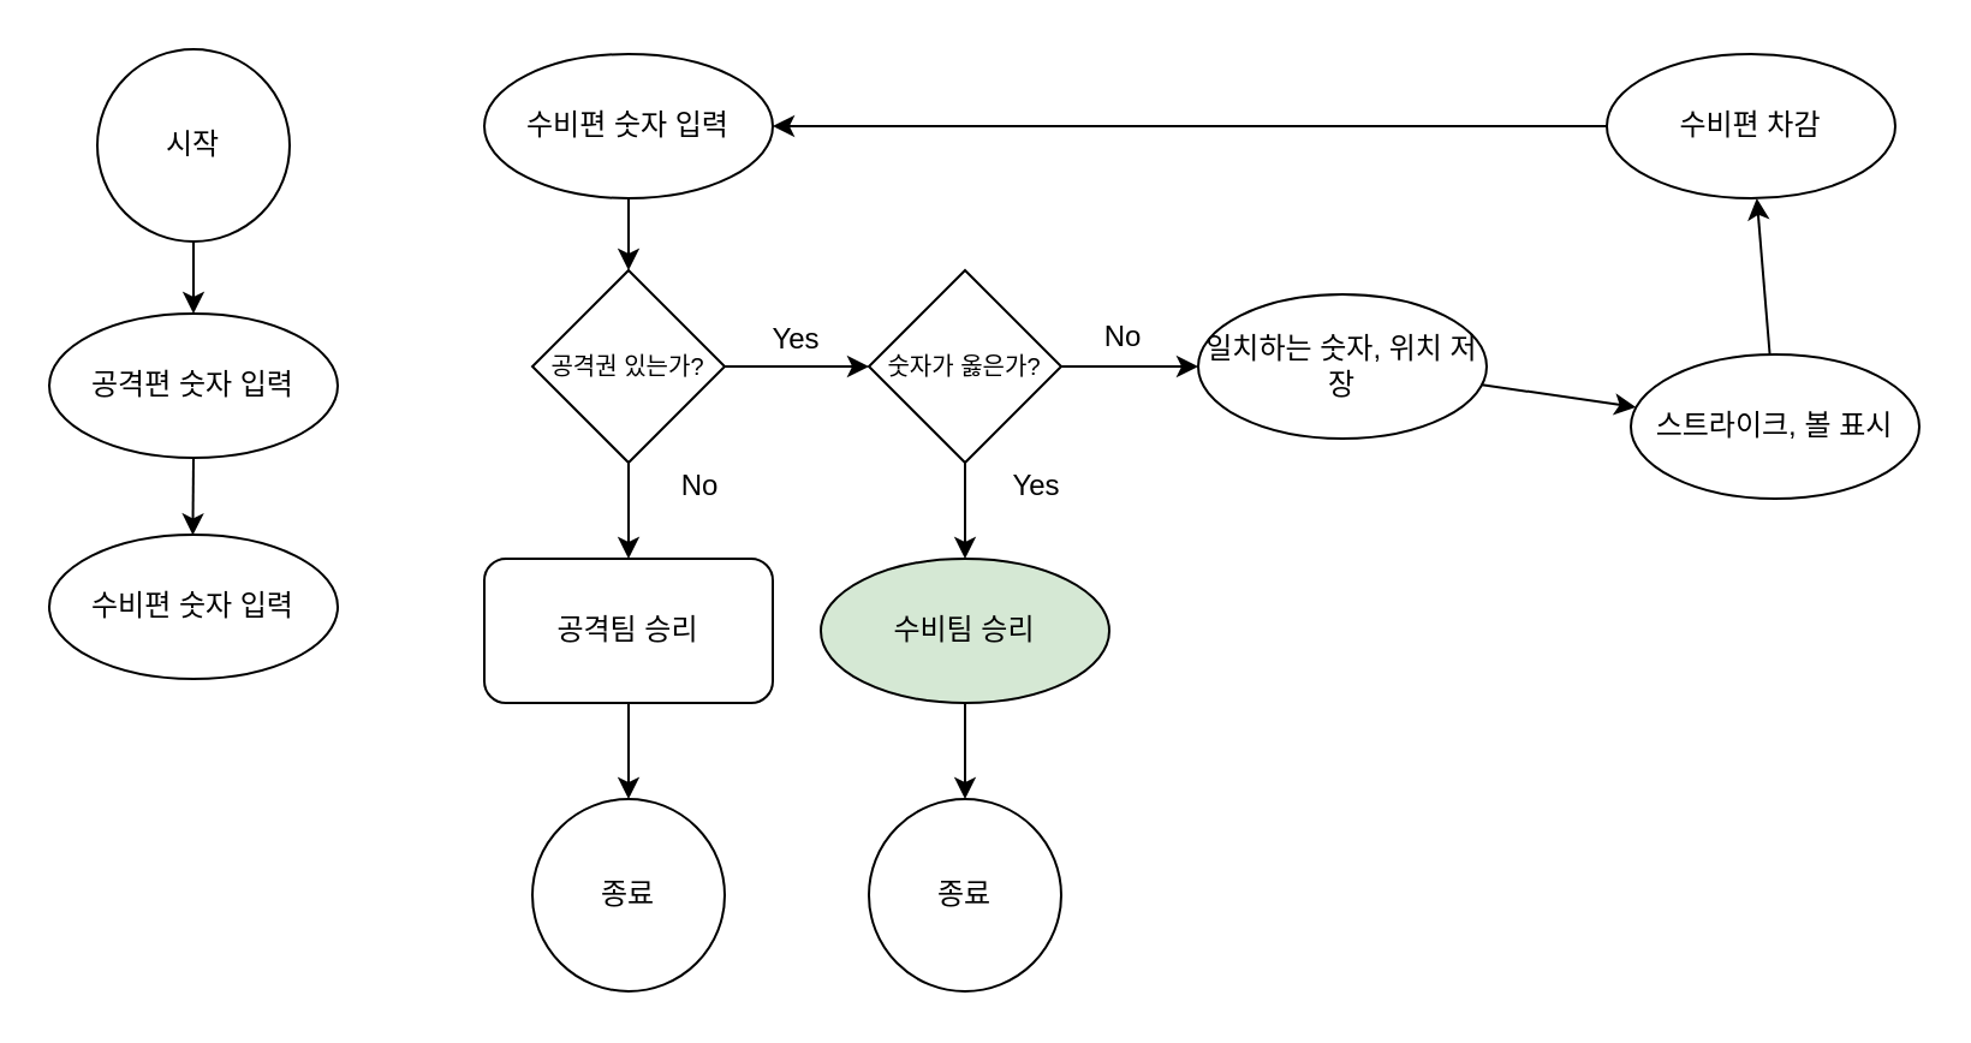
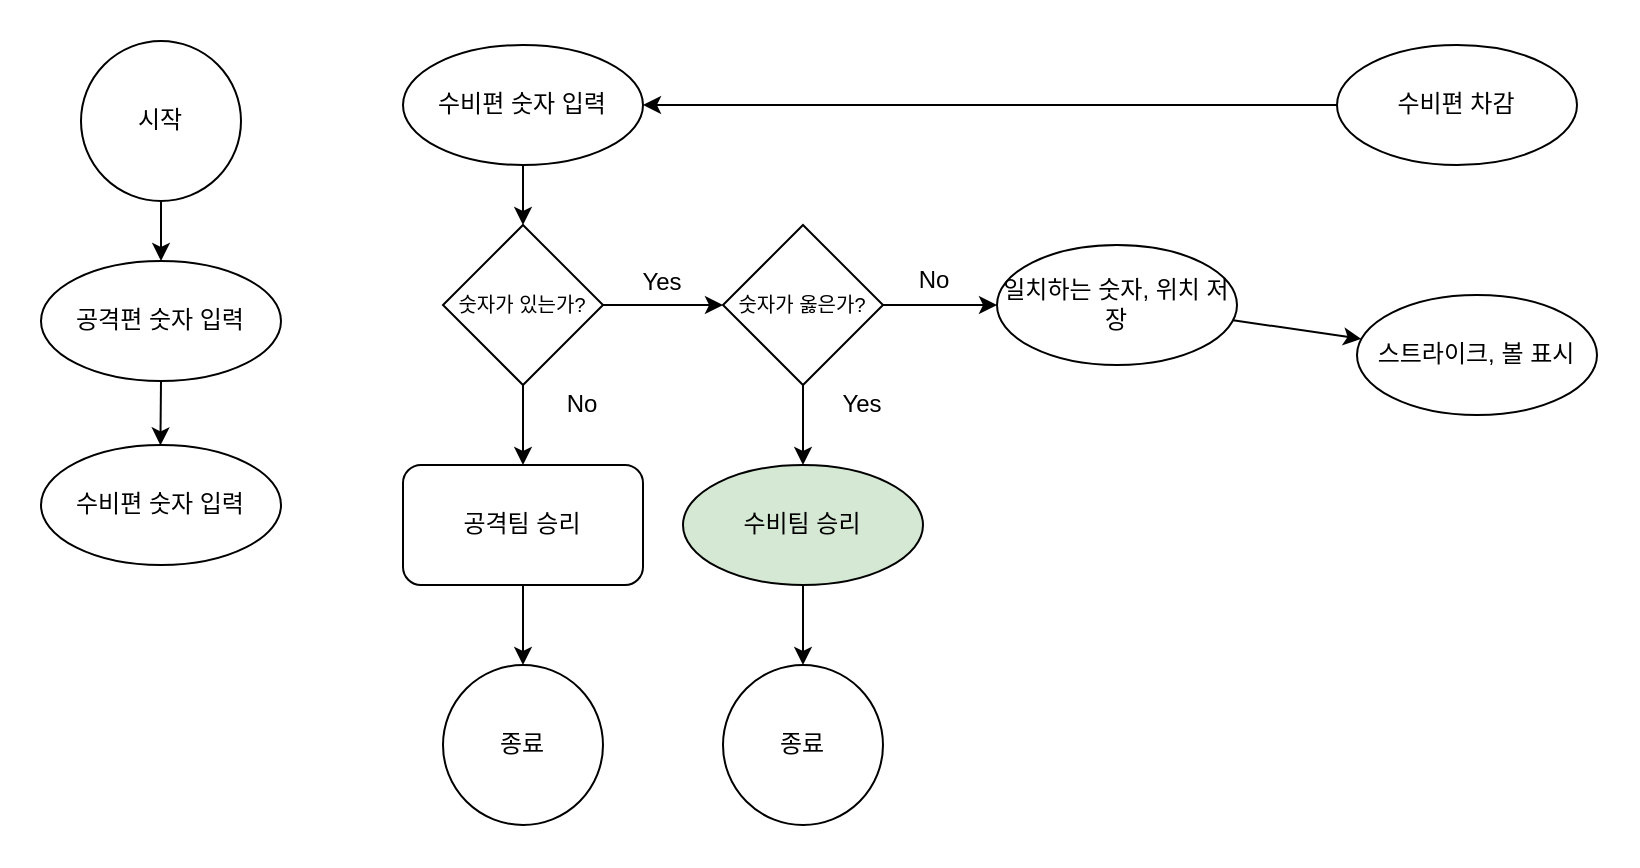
  <mxCell id="0" />
  <mxCell id="1" parent="0" />
  <mxCell id="2" value="" style="edgeStyle=none;html=1;" parent="1" edge="1"><mxGeometry relative="1" as="geometry"><mxPoint x="80" y="100" as="sourcePoint" /><mxPoint x="80" y="130" as="targetPoint" /></mxGeometry></mxCell>
  <mxCell id="3" value="" style="edgeStyle=none;html=1;" parent="1" source="4" edge="1"><mxGeometry relative="1" as="geometry"><mxPoint x="79.695" y="222.203" as="targetPoint" /></mxGeometry></mxCell>
  <mxCell id="4" value="공격편 숫자 입력" style="ellipse;whiteSpace=wrap;html=1;rounded=1;" parent="1" vertex="1"><mxGeometry x="20" y="130" width="120" height="60" as="geometry" /></mxCell>
  <mxCell id="5" value="수비편 숫자 입력" style="ellipse;whiteSpace=wrap;html=1;rounded=1;" parent="1" vertex="1"><mxGeometry x="20" y="222" width="120" height="60" as="geometry" /></mxCell>
  <mxCell id="6" value="" style="edgeStyle=none;html=1;" parent="1" source="7" edge="1"><mxGeometry relative="1" as="geometry"><mxPoint x="261" y="112" as="targetPoint" /></mxGeometry></mxCell>
  <mxCell id="7" value="수비편 숫자 입력" style="ellipse;whiteSpace=wrap;html=1;rounded=1;" parent="1" vertex="1"><mxGeometry x="201" y="22" width="120" height="60" as="geometry" /></mxCell>
  <mxCell id="8" value="시작" style="ellipse;whiteSpace=wrap;html=1;aspect=fixed;overflow=visible;noLabel=0;strokeOpacity=100;" parent="1" vertex="1"><mxGeometry x="40" y="20" width="80" height="80" as="geometry" /></mxCell>
  <mxCell id="9" value="" style="edgeStyle=none;html=1;" parent="1" source="10" target="13" edge="1"><mxGeometry relative="1" as="geometry" /></mxCell>
  <mxCell id="10" value="일치하는 숫자, 위치 저장" style="ellipse;whiteSpace=wrap;html=1;" parent="1" vertex="1"><mxGeometry x="498" y="122" width="120" height="60" as="geometry" /></mxCell>
  <mxCell id="11" value="No" style="text;html=1;strokeColor=none;fillColor=none;align=center;verticalAlign=middle;whiteSpace=wrap;rounded=0;" parent="1" vertex="1"><mxGeometry x="271" y="192" width="40" height="20" as="geometry" /></mxCell>
- <mxCell id="12" value="" style="edgeStyle=none;html=1;" parent="1" source="13" target="15" edge="1"><mxGeometry relative="1" as="geometry" /></mxCell>
  <mxCell id="13" value="스트라이크, 볼 표시" style="ellipse;whiteSpace=wrap;html=1;" parent="1" vertex="1"><mxGeometry x="678" y="147" width="120" height="60" as="geometry" /></mxCell>
  <mxCell id="14" style="edgeStyle=none;html=1;" parent="1" source="15" target="7" edge="1"><mxGeometry relative="1" as="geometry" /></mxCell>
  <mxCell id="15" value="수비편 차감" style="ellipse;whiteSpace=wrap;html=1;" parent="1" vertex="1"><mxGeometry x="668" y="22" width="120" height="60" as="geometry" /></mxCell>
  <mxCell id="16" value="" style="edgeStyle=none;html=1;" parent="1" source="18" target="20" edge="1"><mxGeometry relative="1" as="geometry" /></mxCell>
  <mxCell id="17" value="" style="edgeStyle=none;html=1;" parent="1" source="18" edge="1"><mxGeometry relative="1" as="geometry"><mxPoint x="361" y="152" as="targetPoint" /></mxGeometry></mxCell>
- <mxCell id="18" value="&lt;font style=&quot;font-size: 10px&quot;&gt;공격권 있는가?&lt;/font&gt;" style="rhombus;whiteSpace=wrap;html=1;" parent="1" vertex="1"><mxGeometry x="221" y="112" width="80" height="80" as="geometry" /></mxCell>
+ <mxCell id="18" value="&lt;font style=&quot;font-size: 10px&quot;&gt;숫자가 있는가?&lt;/font&gt;" style="rhombus;whiteSpace=wrap;html=1;" parent="1" vertex="1"><mxGeometry x="221" y="112" width="80" height="80" as="geometry" /></mxCell>
  <mxCell id="19" value="" style="edgeStyle=none;html=1;" parent="1" source="20" target="21" edge="1"><mxGeometry relative="1" as="geometry" /></mxCell>
  <mxCell id="20" value="공격팀 승리" style="whiteSpace=wrap;html=1;rounded=1;" parent="1" vertex="1"><mxGeometry x="201" y="232" width="120" height="60" as="geometry" /></mxCell>
  <mxCell id="21" value="종료" style="ellipse;whiteSpace=wrap;html=1;aspect=fixed;" parent="1" vertex="1"><mxGeometry x="221" y="332" width="80" height="80" as="geometry" /></mxCell>
  <mxCell id="22" value="Yes" style="text;html=1;strokeColor=none;fillColor=none;align=center;verticalAlign=middle;whiteSpace=wrap;rounded=0;" parent="1" vertex="1"><mxGeometry x="311" y="130" width="40" height="22" as="geometry" /></mxCell>
  <mxCell id="23" value="" style="edgeStyle=none;html=1;" edge="1" parent="1" source="25" target="29"><mxGeometry relative="1" as="geometry" /></mxCell>
  <mxCell id="24" value="" style="edgeStyle=none;html=1;" edge="1" parent="1" source="25"><mxGeometry relative="1" as="geometry"><mxPoint x="498" y="152" as="targetPoint" /></mxGeometry></mxCell>
  <mxCell id="25" value="&lt;font style=&quot;font-size: 10px&quot;&gt;숫자가 옳은가?&lt;/font&gt;" style="rhombus;whiteSpace=wrap;html=1;" vertex="1" parent="1"><mxGeometry x="361" y="112" width="80" height="80" as="geometry" /></mxCell>
  <mxCell id="26" value="종료" style="ellipse;whiteSpace=wrap;html=1;aspect=fixed;" vertex="1" parent="1"><mxGeometry x="361" y="332" width="80" height="80" as="geometry" /></mxCell>
  <mxCell id="27" value="Yes" style="text;html=1;strokeColor=none;fillColor=none;align=center;verticalAlign=middle;whiteSpace=wrap;rounded=0;" vertex="1" parent="1"><mxGeometry x="411" y="192" width="40" height="20" as="geometry" /></mxCell>
  <mxCell id="28" value="" style="edgeStyle=none;html=1;" edge="1" parent="1" source="29" target="26"><mxGeometry relative="1" as="geometry" /></mxCell>
  <mxCell id="29" value="수비팀 승리" style="ellipse;whiteSpace=wrap;html=1;fillColor=#d5e8d4;" vertex="1" parent="1"><mxGeometry x="341" y="232" width="120" height="60" as="geometry" /></mxCell>
  <mxCell id="30" value="No" style="text;html=1;strokeColor=none;fillColor=none;align=center;verticalAlign=middle;whiteSpace=wrap;rounded=0;" vertex="1" parent="1"><mxGeometry x="447" y="130" width="40" height="20" as="geometry" /></mxCell>
